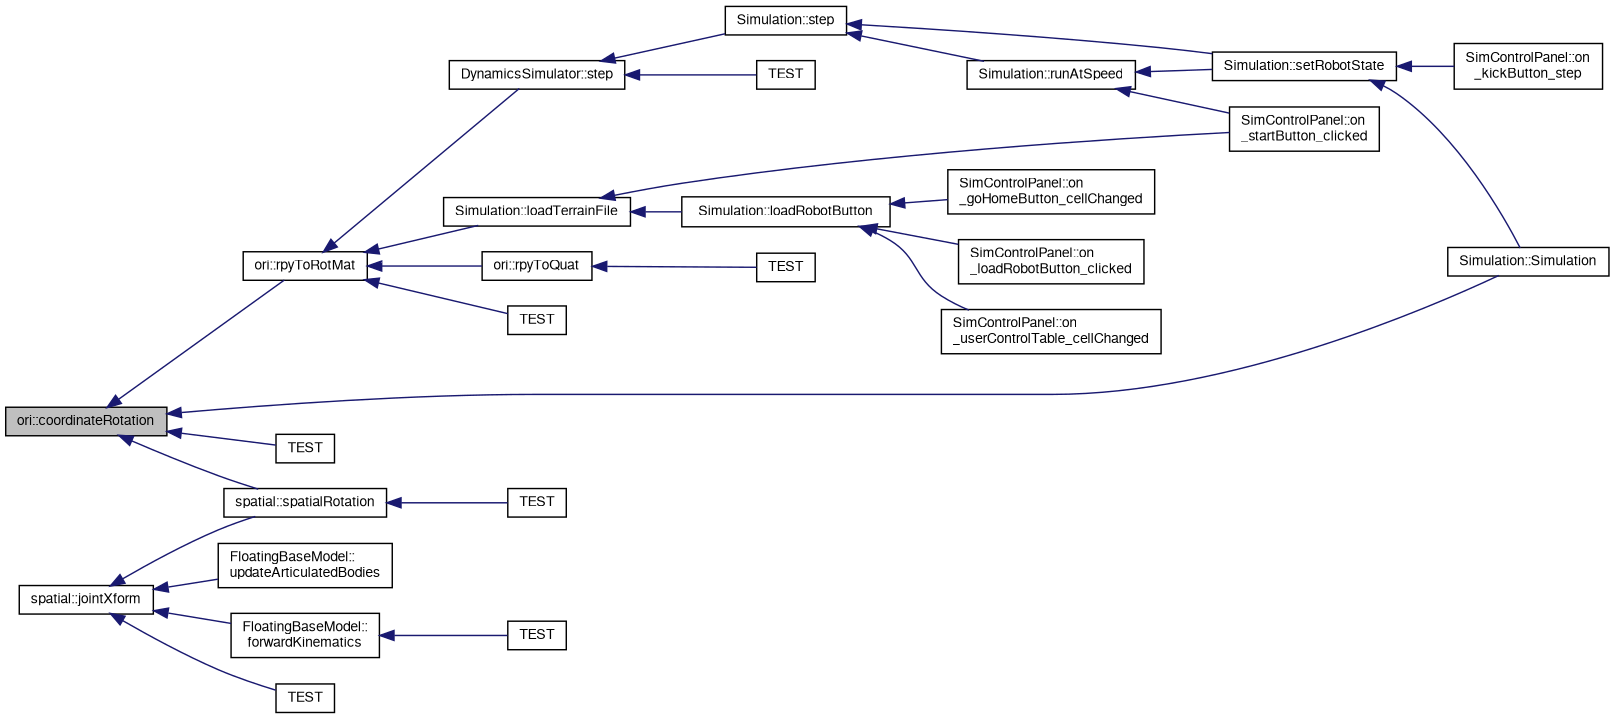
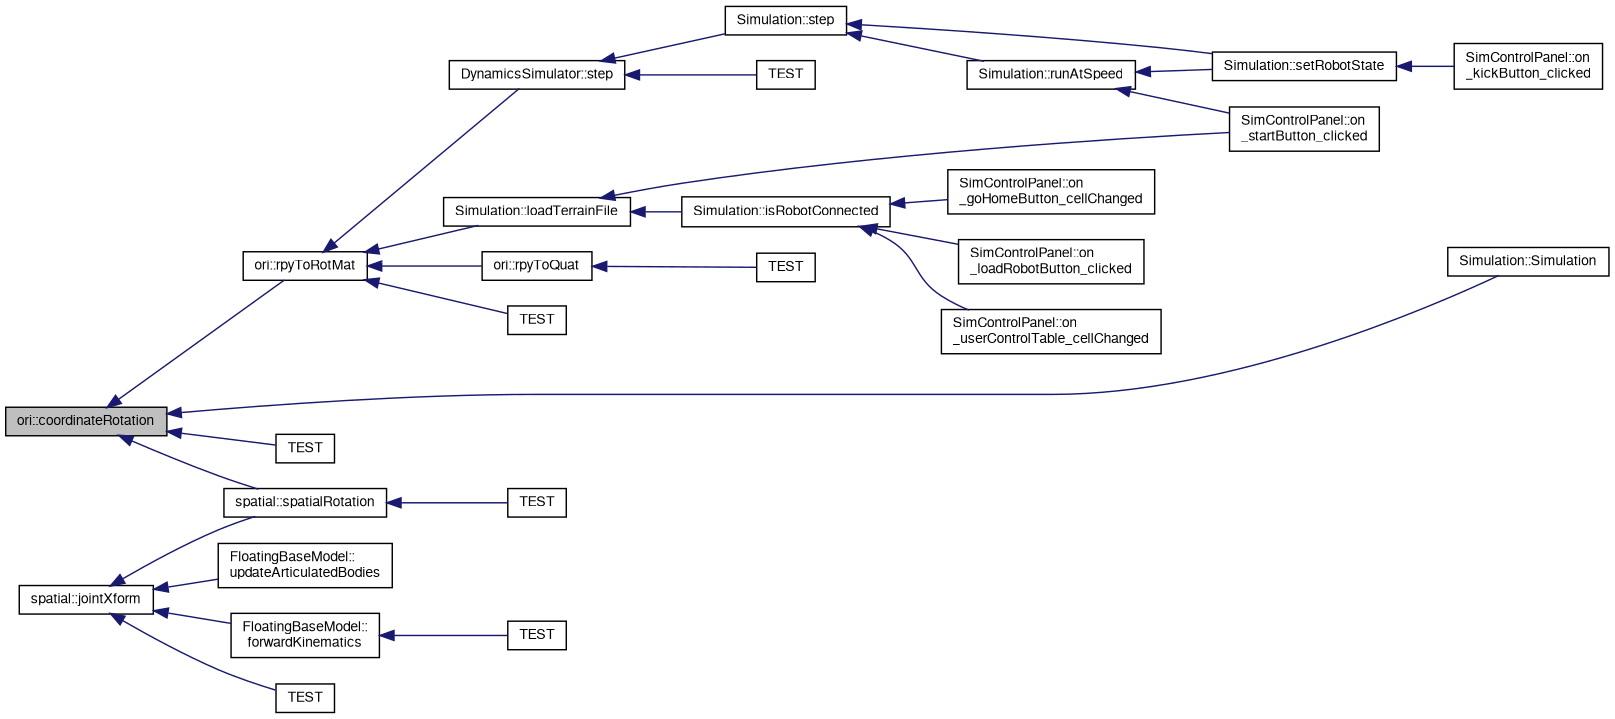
  digraph {
    rankdir=LR
    node [color=black fillcolor=white fontname=FreeSans fontsize=10 shape=record style=filled]
    edge [color=midnightblue dir=back fontname=FreeSans fontsize=10 labelfontname=FreeSans labelfontsize=10 style=solid]
    n1 [fillcolor=grey75 fontcolor=black height=0.2 label="ori::coordinateRotation" width=0.4]
    n2 [height=0.2 label="ori::rpyToRotMat" width=0.4]
    n3 [height=0.2 label="Simulation::Simulation" width=0.4]
    n4 [height=0.2 label="spatial::spatialRotation" width=0.4]
    n5 [height=0.2 label=TEST width=0.4]
    n6 [height=0.2 label="DynamicsSimulator::step" width=0.4]
    n7 [height=0.2 label="Simulation::loadTerrainFile" width=0.4]
    n8 [height=0.2 label="ori::rpyToQuat" width=0.4]
    n9 [height=0.2 label=TEST width=0.4]
    n10 [height=0.2 label=TEST width=0.4]
    n11 [height=0.2 label="Simulation::step" width=0.4]
    n12 [height=0.2 label=TEST width=0.4]
    n13 [height=0.2 label="SimControlPanel::on\l_startButton_clicked" width=0.4]
-   n14 [height=0.2 label="Simulation::loadRobotButton" width=0.4]
+   n14 [height=0.2 label="Simulation::isRobotConnected" width=0.4]
    n15 [height=0.2 label=TEST width=0.4]
    n16 [height=0.2 label="Simulation::runAtSpeed" width=0.4]
    n17 [height=0.2 label="Simulation::setRobotState" width=0.4]
-   n18 [height=0.2 label="SimControlPanel::on\l_kickButton_step" width=0.4]
+   n18 [height=0.2 label="SimControlPanel::on\l_kickButton_clicked" width=0.4]
    n19 [height=0.2 label="SimControlPanel::on\l_goHomeButton_cellChanged" width=0.4]
    n20 [height=0.2 label="SimControlPanel::on\l_loadRobotButton_clicked" width=0.4]
    n21 [height=0.2 label="SimControlPanel::on\l_userControlTable_cellChanged" width=0.4]
    n22 [height=0.2 label="spatial::jointXform" width=0.4]
    n23 [height=0.2 label="FloatingBaseModel::\lupdateArticulatedBodies" width=0.4]
    n24 [height=0.2 label="FloatingBaseModel::\lforwardKinematics" width=0.4]
    n25 [height=0.2 label=TEST width=0.4]
    n26 [height=0.2 label=TEST width=0.4]
    n1 -> n2
    n1 -> n3
    n1 -> n4
    n1 -> n5
    n2 -> n6
    n2 -> n7
    n2 -> n8
    n2 -> n9
    n4 -> n10
    n6 -> n11
    n6 -> n12
    n7 -> n13
    n7 -> n14
    n8 -> n15
    n11 -> n16
    n11 -> n17
    n14 -> n19
    n14 -> n20
    n14 -> n21
    n16 -> n13
    n16 -> n17
-   n17 -> n3
    n17 -> n18
    n22 -> n4
    n22 -> n23
    n22 -> n24
    n22 -> n25
    n24 -> n26
  }
